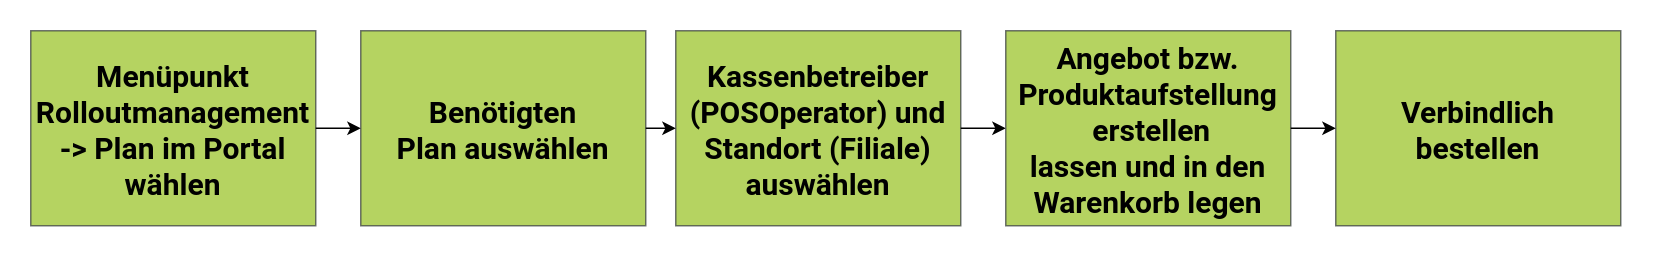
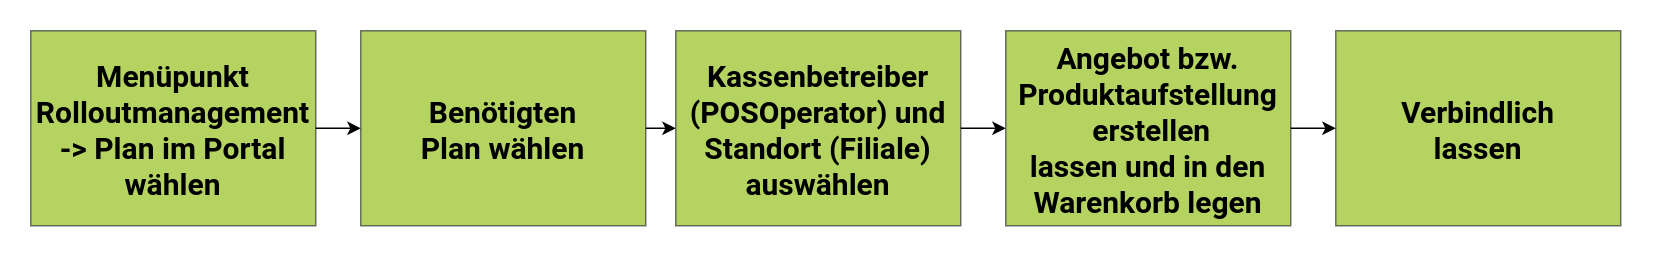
  <mxCell id="0" />
  <mxCell id="1" parent="0" />
  <mxCell id="2" value="Menüpunkt &#10;Rolloutmanagement &#10;-&gt; Plan im Portal &#10;wählen" style="rounded=0;strokeColor=#36393d;fontStyle=1;fontFamily=Roboto;fontSize=20;fillColor=#96c11f;opacity=70;fontSource=https%3A%2F%2Ffonts.googleapis.com%2Fcss%3Ffamily%3DRoboto;" vertex="1" parent="1"><mxGeometry x="20" y="20" width="190" height="130" as="geometry" /></mxCell>
- <mxCell id="3" value="Benötigten &#10;Plan auswählen" style="rounded=0;strokeColor=#36393d;fontStyle=1;fontFamily=Roboto;fontSize=20;fillColor=#96c11f;opacity=70;fontSource=https%3A%2F%2Ffonts.googleapis.com%2Fcss%3Ffamily%3DRoboto;" vertex="1" parent="1"><mxGeometry x="240" y="20" width="190" height="130" as="geometry" /></mxCell>
+ <mxCell id="3" value="Benötigten &#10;Plan wählen" style="rounded=0;strokeColor=#36393d;fontStyle=1;fontFamily=Roboto;fontSize=20;fillColor=#96c11f;opacity=70;fontSource=https%3A%2F%2Ffonts.googleapis.com%2Fcss%3Ffamily%3DRoboto;" vertex="1" parent="1"><mxGeometry x="240" y="20" width="190" height="130" as="geometry" /></mxCell>
  <mxCell id="4" value="" style="endArrow=classic;html=1;entryX=0;entryY=0.5;entryDx=0;entryDy=0;exitX=1;exitY=0.5;exitDx=0;exitDy=0;" edge="1" parent="1" source="2" target="3"><mxGeometry width="50" height="50" relative="1" as="geometry"><mxPoint x="222" y="75" as="sourcePoint" /><mxPoint x="430" y="250" as="targetPoint" /></mxGeometry></mxCell>
  <mxCell id="5" value=" Kassenbetreiber &#10;(POSOperator) und &#10;Standort (Filiale) &#10;auswählen" style="rounded=0;strokeColor=#36393d;fontStyle=1;fontFamily=Roboto;fontSize=20;fillColor=#96c11f;opacity=70;fontSource=https%3A%2F%2Ffonts.googleapis.com%2Fcss%3Ffamily%3DRoboto;" vertex="1" parent="1"><mxGeometry x="450" y="20" width="190" height="130" as="geometry" /></mxCell>
  <mxCell id="6" value="" style="endArrow=classic;html=1;exitX=1;exitY=0.5;exitDx=0;exitDy=0;entryX=0;entryY=0.5;entryDx=0;entryDy=0;" edge="1" parent="1" source="3" target="5"><mxGeometry width="50" height="50" relative="1" as="geometry"><mxPoint x="232" y="85" as="sourcePoint" /><mxPoint x="500" y="75" as="targetPoint" /></mxGeometry></mxCell>
  <mxCell id="7" value="" style="endArrow=classic;html=1;exitX=1;exitY=0.5;exitDx=0;exitDy=0;entryX=0;entryY=0.5;entryDx=0;entryDy=0;" edge="1" parent="1" source="5" target="8"><mxGeometry width="50" height="50" relative="1" as="geometry"><mxPoint x="440" y="85" as="sourcePoint" /><mxPoint x="670" y="75" as="targetPoint" /></mxGeometry></mxCell>
  <mxCell id="8" value="Angebot bzw. &#10;Produktaufstellung&#10; erstellen &#10;lassen und in den &#10;Warenkorb legen" style="rounded=0;strokeColor=#36393d;fontStyle=1;fontFamily=Roboto;fontSize=20;fillColor=#96c11f;opacity=70;fontSource=https%3A%2F%2Ffonts.googleapis.com%2Fcss%3Ffamily%3DRoboto;" vertex="1" parent="1"><mxGeometry x="670" y="20" width="190" height="130" as="geometry" /></mxCell>
- <mxCell id="9" value="Verbindlich &#10;bestellen" style="rounded=0;strokeColor=#36393d;fontStyle=1;fontFamily=Roboto;fontSize=20;fillColor=#96c11f;opacity=70;fontSource=https%3A%2F%2Ffonts.googleapis.com%2Fcss%3Ffamily%3DRoboto;" vertex="1" parent="1"><mxGeometry x="890" y="20" width="190" height="130" as="geometry" /></mxCell>
+ <mxCell id="9" value="Verbindlich &#10;lassen" style="rounded=0;strokeColor=#36393d;fontStyle=1;fontFamily=Roboto;fontSize=20;fillColor=#96c11f;opacity=70;fontSource=https%3A%2F%2Ffonts.googleapis.com%2Fcss%3Ffamily%3DRoboto;" vertex="1" parent="1"><mxGeometry x="890" y="20" width="190" height="130" as="geometry" /></mxCell>
  <mxCell id="10" value="" style="endArrow=classic;html=1;exitX=1;exitY=0.5;exitDx=0;exitDy=0;entryX=0;entryY=0.5;entryDx=0;entryDy=0;" edge="1" parent="1" source="8" target="9"><mxGeometry width="50" height="50" relative="1" as="geometry"><mxPoint x="650" y="85" as="sourcePoint" /><mxPoint x="680" y="85" as="targetPoint" /></mxGeometry></mxCell>
